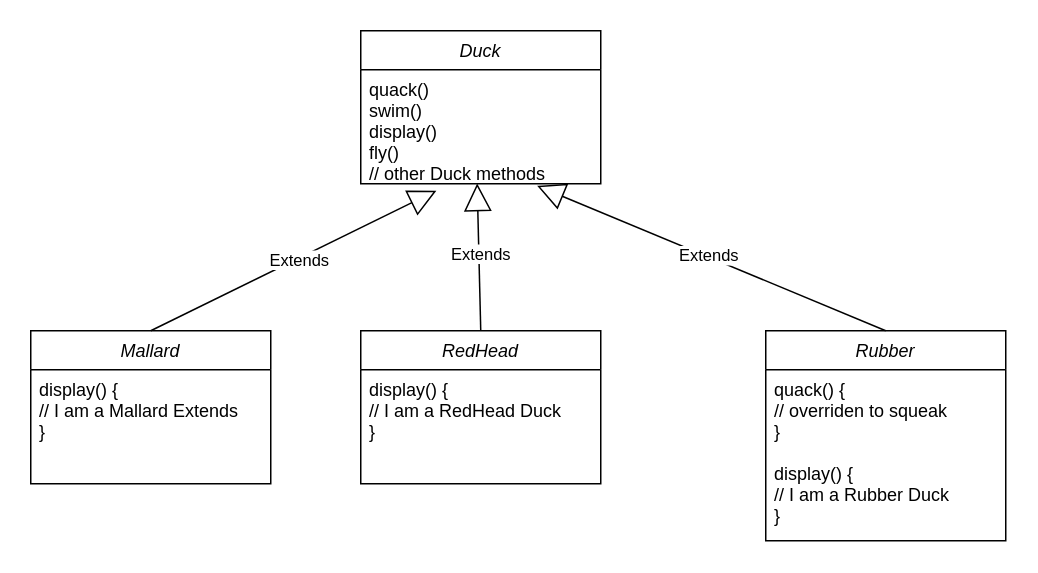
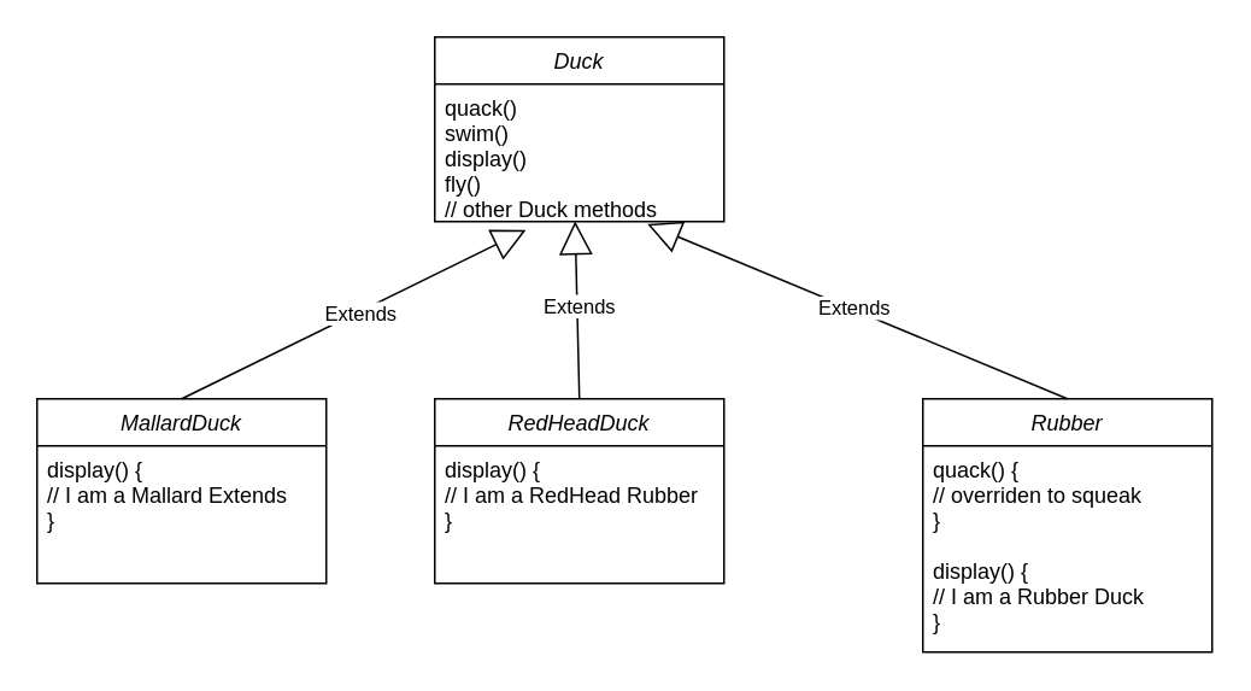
  <mxCell id="0" />
  <mxCell id="1" parent="0" />
  <mxCell id="2" value="Duck" style="swimlane;fontStyle=2;align=center;verticalAlign=top;childLayout=stackLayout;horizontal=1;startSize=26;horizontalStack=0;resizeParent=1;resizeLast=0;collapsible=1;marginBottom=0;rounded=0;shadow=0;strokeWidth=1;" parent="1" vertex="1"><mxGeometry x="240" y="20" width="160" height="102" as="geometry"><mxRectangle x="230" y="140" width="160" height="26" as="alternateBounds" /></mxGeometry></mxCell>
  <mxCell id="3" value="quack()&#10;swim()&#10;display()&#10;fly()&#10;// other Duck methods" style="text;align=left;verticalAlign=top;spacingLeft=4;spacingRight=4;overflow=hidden;rotatable=0;points=[[0,0.5],[1,0.5]];portConstraint=eastwest;" parent="2" vertex="1"><mxGeometry y="26" width="160" height="76" as="geometry" /></mxCell>
- <mxCell id="4" value="Mallard" style="swimlane;fontStyle=2;align=center;verticalAlign=top;childLayout=stackLayout;horizontal=1;startSize=26;horizontalStack=0;resizeParent=1;resizeLast=0;collapsible=1;marginBottom=0;rounded=0;shadow=0;strokeWidth=1;" parent="1" vertex="1"><mxGeometry x="20" y="220" width="160" height="102" as="geometry"><mxRectangle x="230" y="140" width="160" height="26" as="alternateBounds" /></mxGeometry></mxCell>
+ <mxCell id="4" value="MallardDuck" style="swimlane;fontStyle=2;align=center;verticalAlign=top;childLayout=stackLayout;horizontal=1;startSize=26;horizontalStack=0;resizeParent=1;resizeLast=0;collapsible=1;marginBottom=0;rounded=0;shadow=0;strokeWidth=1;" parent="1" vertex="1"><mxGeometry x="20" y="220" width="160" height="102" as="geometry"><mxRectangle x="230" y="140" width="160" height="26" as="alternateBounds" /></mxGeometry></mxCell>
  <mxCell id="5" value="display() {&#10;// I am a Mallard Extends&#10;}" style="text;align=left;verticalAlign=top;spacingLeft=4;spacingRight=4;overflow=hidden;rotatable=0;points=[[0,0.5],[1,0.5]];portConstraint=eastwest;" parent="4" vertex="1"><mxGeometry y="26" width="160" height="76" as="geometry" /></mxCell>
- <mxCell id="6" value="RedHead" style="swimlane;fontStyle=2;align=center;verticalAlign=top;childLayout=stackLayout;horizontal=1;startSize=26;horizontalStack=0;resizeParent=1;resizeLast=0;collapsible=1;marginBottom=0;rounded=0;shadow=0;strokeWidth=1;" parent="1" vertex="1"><mxGeometry x="240" y="220" width="160" height="102" as="geometry"><mxRectangle x="230" y="140" width="160" height="26" as="alternateBounds" /></mxGeometry></mxCell>
- <mxCell id="7" value="display() {&#10;// I am a RedHead Duck&#10;}" style="text;align=left;verticalAlign=top;spacingLeft=4;spacingRight=4;overflow=hidden;rotatable=0;points=[[0,0.5],[1,0.5]];portConstraint=eastwest;" parent="6" vertex="1"><mxGeometry y="26" width="160" height="76" as="geometry" /></mxCell>
+ <mxCell id="6" value="RedHeadDuck" style="swimlane;fontStyle=2;align=center;verticalAlign=top;childLayout=stackLayout;horizontal=1;startSize=26;horizontalStack=0;resizeParent=1;resizeLast=0;collapsible=1;marginBottom=0;rounded=0;shadow=0;strokeWidth=1;" parent="1" vertex="1"><mxGeometry x="240" y="220" width="160" height="102" as="geometry"><mxRectangle x="230" y="140" width="160" height="26" as="alternateBounds" /></mxGeometry></mxCell>
+ <mxCell id="7" value="display() {&#10;// I am a RedHead Rubber&#10;}" style="text;align=left;verticalAlign=top;spacingLeft=4;spacingRight=4;overflow=hidden;rotatable=0;points=[[0,0.5],[1,0.5]];portConstraint=eastwest;" parent="6" vertex="1"><mxGeometry y="26" width="160" height="76" as="geometry" /></mxCell>
  <mxCell id="8" value="" style="endArrow=block;endSize=16;endFill=0;html=1;rounded=0;exitX=0.5;exitY=0;exitDx=0;exitDy=0;entryX=0.315;entryY=1.061;entryDx=0;entryDy=0;entryPerimeter=0;" parent="1" source="4" target="3" edge="1"><mxGeometry width="160" relative="1" as="geometry"><mxPoint x="130" y="180" as="sourcePoint" /><mxPoint x="290" y="130" as="targetPoint" /></mxGeometry></mxCell>
  <mxCell id="9" value="Extends" style="edgeLabel;html=1;align=center;verticalAlign=middle;resizable=0;points=[];" parent="8" vertex="1" connectable="0"><mxGeometry x="0.029" y="-1" relative="1" as="geometry"><mxPoint as="offset" /></mxGeometry></mxCell>
  <mxCell id="10" value="" style="endArrow=block;endSize=16;endFill=0;html=1;rounded=0;exitX=0.5;exitY=0;exitDx=0;exitDy=0;entryX=0.485;entryY=0.997;entryDx=0;entryDy=0;entryPerimeter=0;" parent="1" source="6" target="3" edge="1"><mxGeometry width="160" relative="1" as="geometry"><mxPoint x="170" y="230" as="sourcePoint" /><mxPoint x="333" y="133" as="targetPoint" /></mxGeometry></mxCell>
  <mxCell id="11" value="Extends" style="edgeLabel;html=1;align=center;verticalAlign=middle;resizable=0;points=[];" parent="10" vertex="1" connectable="0"><mxGeometry x="0.029" y="-1" relative="1" as="geometry"><mxPoint as="offset" /></mxGeometry></mxCell>
  <mxCell id="12" value="Rubber" style="swimlane;fontStyle=2;align=center;verticalAlign=top;childLayout=stackLayout;horizontal=1;startSize=26;horizontalStack=0;resizeParent=1;resizeLast=0;collapsible=1;marginBottom=0;rounded=0;shadow=0;strokeWidth=1;" parent="1" vertex="1"><mxGeometry x="510" y="220" width="160" height="140" as="geometry"><mxRectangle x="230" y="140" width="160" height="26" as="alternateBounds" /></mxGeometry></mxCell>
  <mxCell id="13" value="quack() {&#10;// overriden to squeak&#10;}&#10;&#10;display() {&#10;// I am a Rubber Duck&#10;}" style="text;align=left;verticalAlign=top;spacingLeft=4;spacingRight=4;overflow=hidden;rotatable=0;points=[[0,0.5],[1,0.5]];portConstraint=eastwest;" parent="12" vertex="1"><mxGeometry y="26" width="160" height="114" as="geometry" /></mxCell>
  <mxCell id="14" value="" style="endArrow=block;endSize=16;endFill=0;html=1;rounded=0;exitX=0.5;exitY=0;exitDx=0;exitDy=0;entryX=0.735;entryY=1.018;entryDx=0;entryDy=0;entryPerimeter=0;" parent="1" source="12" target="3" edge="1"><mxGeometry width="160" relative="1" as="geometry"><mxPoint x="110" y="230" as="sourcePoint" /><mxPoint x="333" y="133" as="targetPoint" /></mxGeometry></mxCell>
  <mxCell id="15" value="Extends" style="edgeLabel;html=1;align=center;verticalAlign=middle;resizable=0;points=[];" parent="14" vertex="1" connectable="0"><mxGeometry x="0.029" y="-1" relative="1" as="geometry"><mxPoint as="offset" /></mxGeometry></mxCell>
